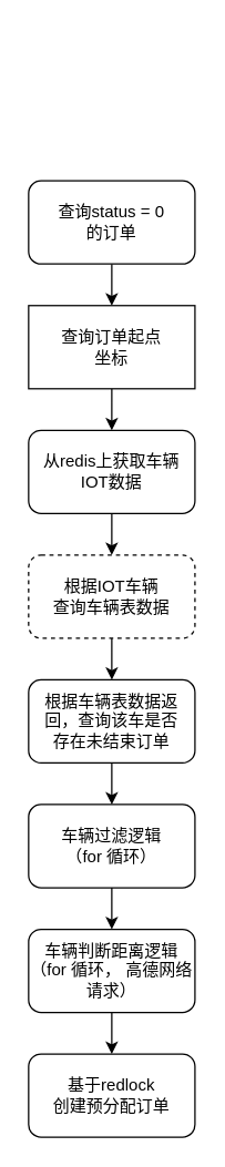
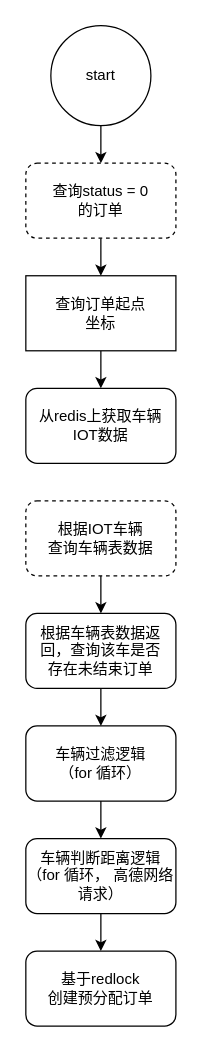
  <mxCell id="0" />
  <mxCell id="1" parent="0" />
+ <mxCell id="2" value="" style="edgeStyle=orthogonalEdgeStyle;rounded=0;orthogonalLoop=1;jettySize=auto;html=1;" edge="1" parent="1" source="3" target="5"><mxGeometry relative="1" as="geometry" /></mxCell>
+ <mxCell id="3" value="start" style="ellipse;whiteSpace=wrap;html=1;aspect=fixed;" vertex="1" parent="1"><mxGeometry x="40" y="20" width="80" height="80" as="geometry" /></mxCell>
  <mxCell id="4" value="" style="edgeStyle=orthogonalEdgeStyle;rounded=0;orthogonalLoop=1;jettySize=auto;html=1;" edge="1" parent="1" source="5" target="7"><mxGeometry relative="1" as="geometry" /></mxCell>
- <mxCell id="5" value="查询status = 0 &lt;br&gt;的订单" style="rounded=1;whiteSpace=wrap;html=1;" vertex="1" parent="1"><mxGeometry x="20" y="130" width="120" height="60" as="geometry" /></mxCell>
+ <mxCell id="5" value="查询status = 0 &lt;br&gt;的订单" style="rounded=1;whiteSpace=wrap;html=1;dashed=1;" vertex="1" parent="1"><mxGeometry x="20" y="130" width="120" height="60" as="geometry" /></mxCell>
  <mxCell id="6" value="" style="edgeStyle=orthogonalEdgeStyle;rounded=0;orthogonalLoop=1;jettySize=auto;html=1;" edge="1" parent="1" source="7" target="9"><mxGeometry relative="1" as="geometry" /></mxCell>
  <mxCell id="7" value="查询订单起点&lt;br&gt;坐标" style="rounded=0;whiteSpace=wrap;html=1;" vertex="1" parent="1"><mxGeometry x="20" y="220" width="120" height="60" as="geometry" /></mxCell>
- <mxCell id="8" value="" style="edgeStyle=orthogonalEdgeStyle;rounded=0;orthogonalLoop=1;jettySize=auto;html=1;" edge="1" parent="1" source="9" target="11"><mxGeometry relative="1" as="geometry" /></mxCell>
  <mxCell id="9" value="从redis上获取车辆&lt;br&gt;IOT数据" style="rounded=1;whiteSpace=wrap;html=1;" vertex="1" parent="1"><mxGeometry x="20" y="310" width="120" height="60" as="geometry" /></mxCell>
  <mxCell id="10" value="" style="edgeStyle=orthogonalEdgeStyle;rounded=0;orthogonalLoop=1;jettySize=auto;html=1;" edge="1" parent="1" source="11" target="13"><mxGeometry relative="1" as="geometry" /></mxCell>
  <mxCell id="11" value="根据IOT车辆&lt;br&gt;查询车辆表数据" style="rounded=1;whiteSpace=wrap;html=1;dashed=1;" vertex="1" parent="1"><mxGeometry x="20" y="400" width="120" height="60" as="geometry" /></mxCell>
  <mxCell id="12" value="" style="edgeStyle=orthogonalEdgeStyle;rounded=0;orthogonalLoop=1;jettySize=auto;html=1;" edge="1" parent="1" source="13" target="15"><mxGeometry relative="1" as="geometry" /></mxCell>
  <mxCell id="13" value="根据车辆表数据返回，查询该车是否&lt;br&gt;存在未结束订单" style="rounded=1;whiteSpace=wrap;html=1;" vertex="1" parent="1"><mxGeometry x="20" y="490" width="120" height="60" as="geometry" /></mxCell>
  <mxCell id="14" value="" style="edgeStyle=orthogonalEdgeStyle;rounded=0;orthogonalLoop=1;jettySize=auto;html=1;" edge="1" parent="1" source="15" target="17"><mxGeometry relative="1" as="geometry" /></mxCell>
  <mxCell id="15" value="车辆过滤逻辑&lt;br&gt;（for 循环）" style="rounded=1;whiteSpace=wrap;html=1;" vertex="1" parent="1"><mxGeometry x="20" y="580" width="120" height="60" as="geometry" /></mxCell>
  <mxCell id="16" value="" style="edgeStyle=orthogonalEdgeStyle;rounded=0;orthogonalLoop=1;jettySize=auto;html=1;" edge="1" parent="1" source="17" target="18"><mxGeometry relative="1" as="geometry" /></mxCell>
  <mxCell id="17" value="车辆判断距离逻辑&lt;br&gt;（for 循环， 高德网络请求）" style="rounded=1;whiteSpace=wrap;html=1;" vertex="1" parent="1"><mxGeometry x="20" y="670" width="120" height="60" as="geometry" /></mxCell>
  <mxCell id="18" value="基于redlock&lt;br&gt;创建预分配订单" style="rounded=1;whiteSpace=wrap;html=1;" vertex="1" parent="1"><mxGeometry x="20" y="760" width="120" height="60" as="geometry" /></mxCell>
